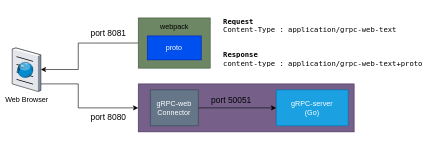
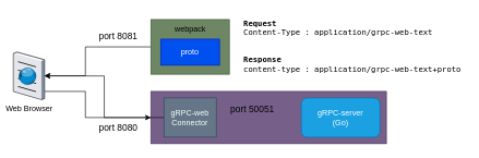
  <mxCell id="0" />
  <mxCell id="1" parent="0" />
  <mxCell id="2" style="edgeStyle=orthogonalEdgeStyle;rounded=0;orthogonalLoop=1;jettySize=auto;html=1;entryX=0;entryY=0.5;entryDx=0;entryDy=0;" parent="1" source="3" target="7" edge="1"><mxGeometry relative="1" as="geometry"><Array as="points"><mxPoint x="130" y="139" /><mxPoint x="130" y="179" /></Array></mxGeometry></mxCell>
  <mxCell id="3" value="Web Browser" style="verticalLabelPosition=bottom;sketch=0;aspect=fixed;html=1;verticalAlign=top;strokeColor=none;align=center;outlineConnect=0;shape=mxgraph.citrix.browser;" parent="1" vertex="1"><mxGeometry x="20" y="79" width="47.5" height="72.5" as="geometry" /></mxCell>
  <mxCell id="4" style="edgeStyle=orthogonalEdgeStyle;rounded=0;orthogonalLoop=1;jettySize=auto;html=1;exitX=0;exitY=0.5;exitDx=0;exitDy=0;" parent="1" source="5" target="3" edge="1"><mxGeometry relative="1" as="geometry"><mxPoint x="80" y="109" as="targetPoint" /><Array as="points"><mxPoint x="130" y="71" /><mxPoint x="130" y="115" /></Array></mxGeometry></mxCell>
  <mxCell id="5" value="" style="rounded=0;whiteSpace=wrap;html=1;fillColor=#6d8764;fontColor=#ffffff;strokeColor=#3A5431;" parent="1" vertex="1"><mxGeometry x="230" y="29" width="120" height="83.75" as="geometry" /></mxCell>
  <mxCell id="6" value="proto" style="rounded=0;whiteSpace=wrap;html=1;fillColor=#0050ef;strokeColor=#001DBC;fontColor=#ffffff;" parent="1" vertex="1"><mxGeometry x="245" y="59" width="90" height="40" as="geometry" /></mxCell>
  <mxCell id="7" value="" style="rounded=0;whiteSpace=wrap;html=1;fillColor=#76608a;strokeColor=#432D57;fontColor=#ffffff;" parent="1" vertex="1"><mxGeometry x="230" y="139" width="360" height="80" as="geometry" /></mxCell>
- <mxCell id="8" value="gRPC-server&lt;div&gt;(Go)&lt;/div&gt;" style="rounded=0;whiteSpace=wrap;html=1;fillColor=#1ba1e2;fontColor=#ffffff;strokeColor=#006EAF;" parent="1" vertex="1"><mxGeometry x="460" y="149" width="120" height="60" as="geometry" /></mxCell>
- <mxCell id="9" style="edgeStyle=orthogonalEdgeStyle;rounded=0;orthogonalLoop=1;jettySize=auto;html=1;entryX=0;entryY=0.5;entryDx=0;entryDy=0;" parent="1" source="10" target="8" edge="1"><mxGeometry relative="1" as="geometry" /></mxCell>
+ <mxCell id="8" value="gRPC-server&lt;div&gt;(Go)&lt;/div&gt;" style="whiteSpace=wrap;html=1;fillColor=#1ba1e2;fontColor=#ffffff;strokeColor=#006EAF;rounded=1;" parent="1" vertex="1"><mxGeometry x="460" y="149" width="120" height="60" as="geometry" /></mxCell>
+ <mxCell id="9" style="edgeStyle=orthogonalEdgeStyle;rounded=0;orthogonalLoop=1;jettySize=auto;html=1;" parent="1" source="10" target="3" edge="1"><mxGeometry relative="1" as="geometry" /></mxCell>
  <mxCell id="10" value="gRPC-web&lt;div&gt;Connector&lt;/div&gt;" style="rounded=0;whiteSpace=wrap;html=1;fillColor=#647687;fontColor=#ffffff;strokeColor=#314354;" parent="1" vertex="1"><mxGeometry x="250" y="149" width="80" height="60" as="geometry" /></mxCell>
  <mxCell id="11" value="&lt;font style=&quot;font-size: 14px;&quot;&gt;port 8080&lt;/font&gt;" style="text;html=1;align=center;verticalAlign=middle;resizable=0;points=[];autosize=1;strokeColor=none;fillColor=none;" parent="1" vertex="1"><mxGeometry x="140" y="179" width="80" height="30" as="geometry" /></mxCell>
  <mxCell id="12" value="&lt;font style=&quot;font-size: 14px;&quot;&gt;port 8081&lt;/font&gt;" style="text;html=1;align=center;verticalAlign=middle;resizable=0;points=[];autosize=1;strokeColor=none;fillColor=none;" parent="1" vertex="1"><mxGeometry x="140" y="39" width="80" height="30" as="geometry" /></mxCell>
  <mxCell id="13" value="&lt;font style=&quot;font-size: 14px;&quot;&gt;port 50051&lt;/font&gt;" style="text;html=1;align=center;verticalAlign=middle;resizable=0;points=[];autosize=1;strokeColor=none;fillColor=none;" parent="1" vertex="1"><mxGeometry x="340" y="151.5" width="90" height="30" as="geometry" /></mxCell>
  <mxCell id="14" value="webpack" style="text;html=1;align=center;verticalAlign=middle;resizable=0;points=[];autosize=1;strokeColor=none;fillColor=none;" vertex="1" parent="1"><mxGeometry x="255" y="29" width="70" height="30" as="geometry" /></mxCell>
  <mxCell id="15" value="&lt;pre style=&quot;margin-top: 0px;&quot;&gt;&lt;b&gt;Request&lt;/b&gt;&lt;br&gt;Content-Type : application/grpc-web-text&lt;br&gt;&lt;b&gt;&lt;br&gt;&lt;/b&gt;&lt;/pre&gt;&lt;pre style=&quot;margin-top: 0px;&quot;&gt;&lt;b&gt;Response&lt;/b&gt;&lt;br&gt;content-type : application/grpc-web-text+proto&lt;/pre&gt;&lt;div&gt;&lt;br&gt;&lt;/div&gt;" style="text;html=1;whiteSpace=wrap;overflow=hidden;rounded=0;" vertex="1" parent="1"><mxGeometry x="370" y="20.88" width="340" height="100" as="geometry" /></mxCell>
